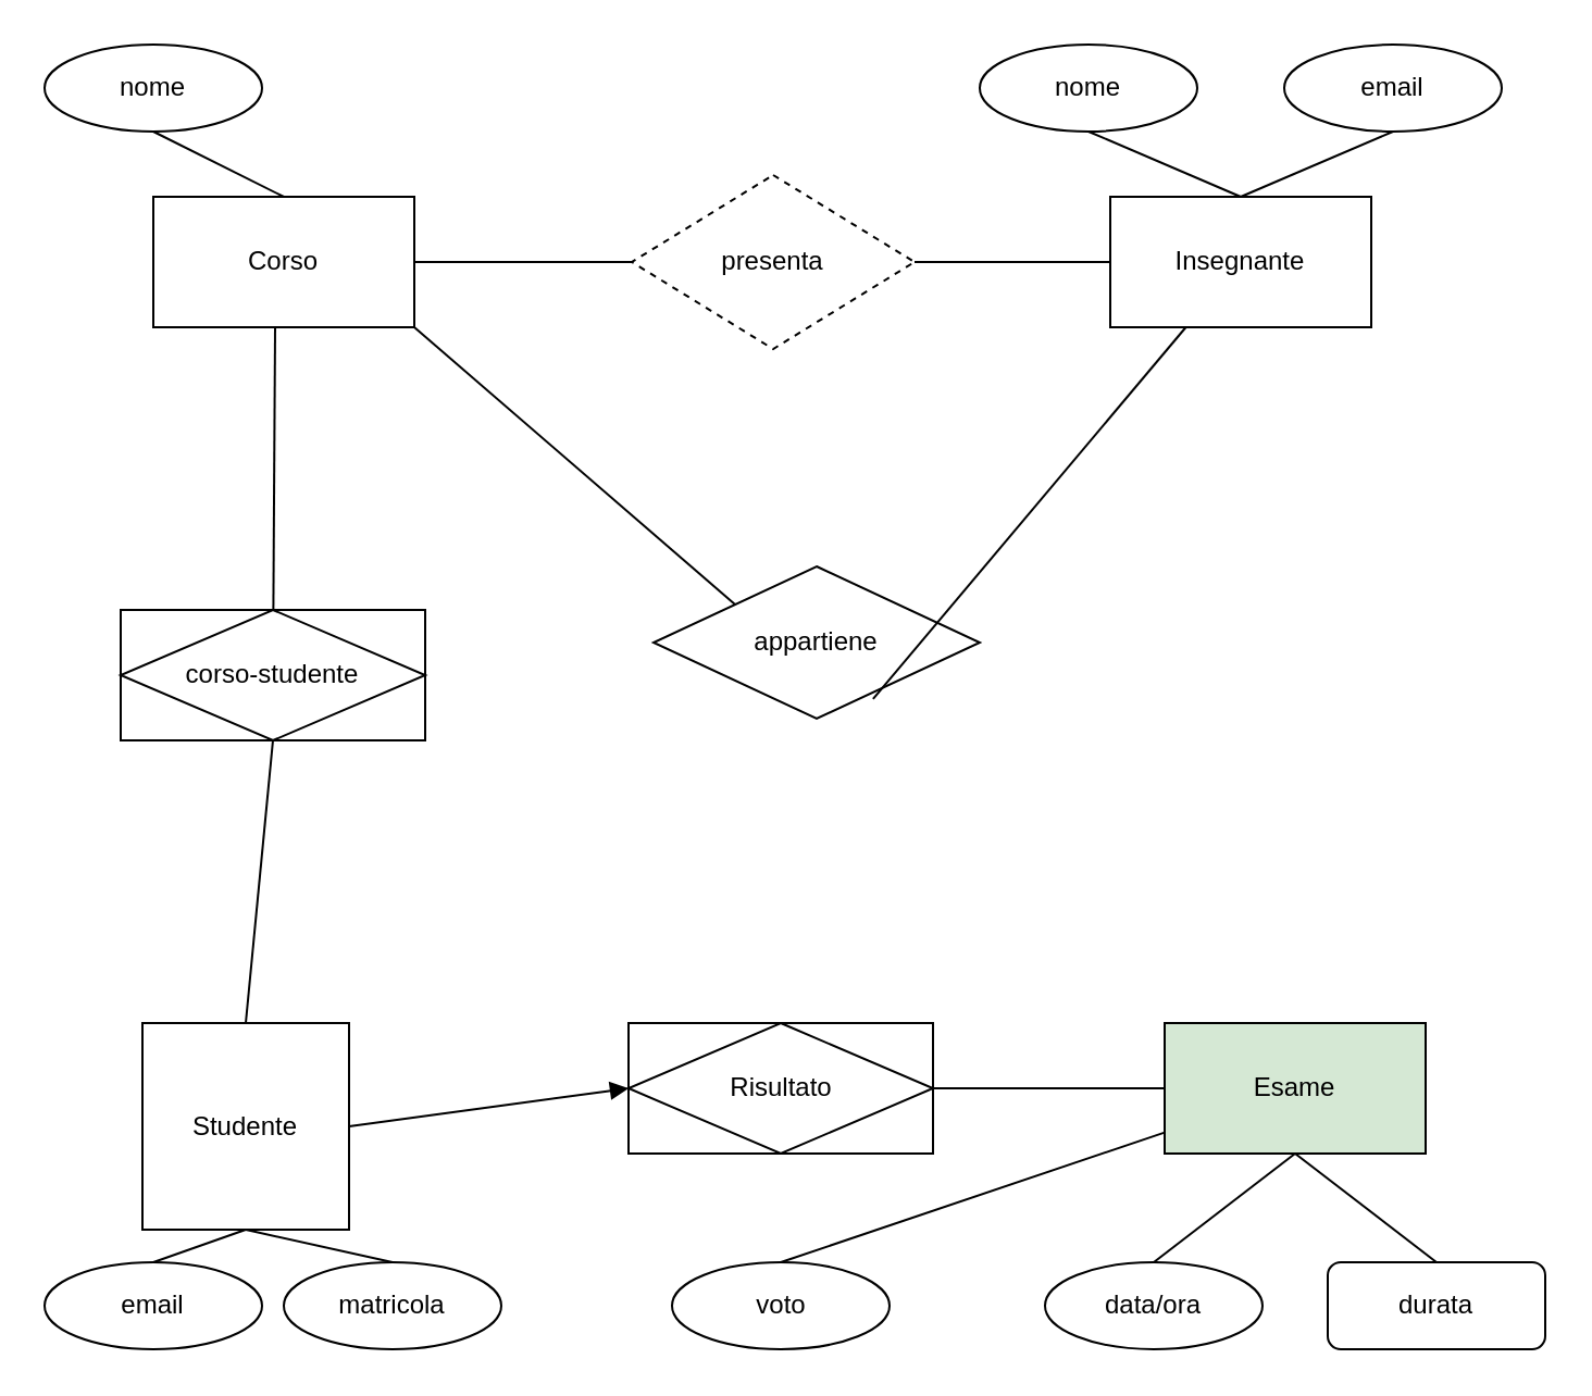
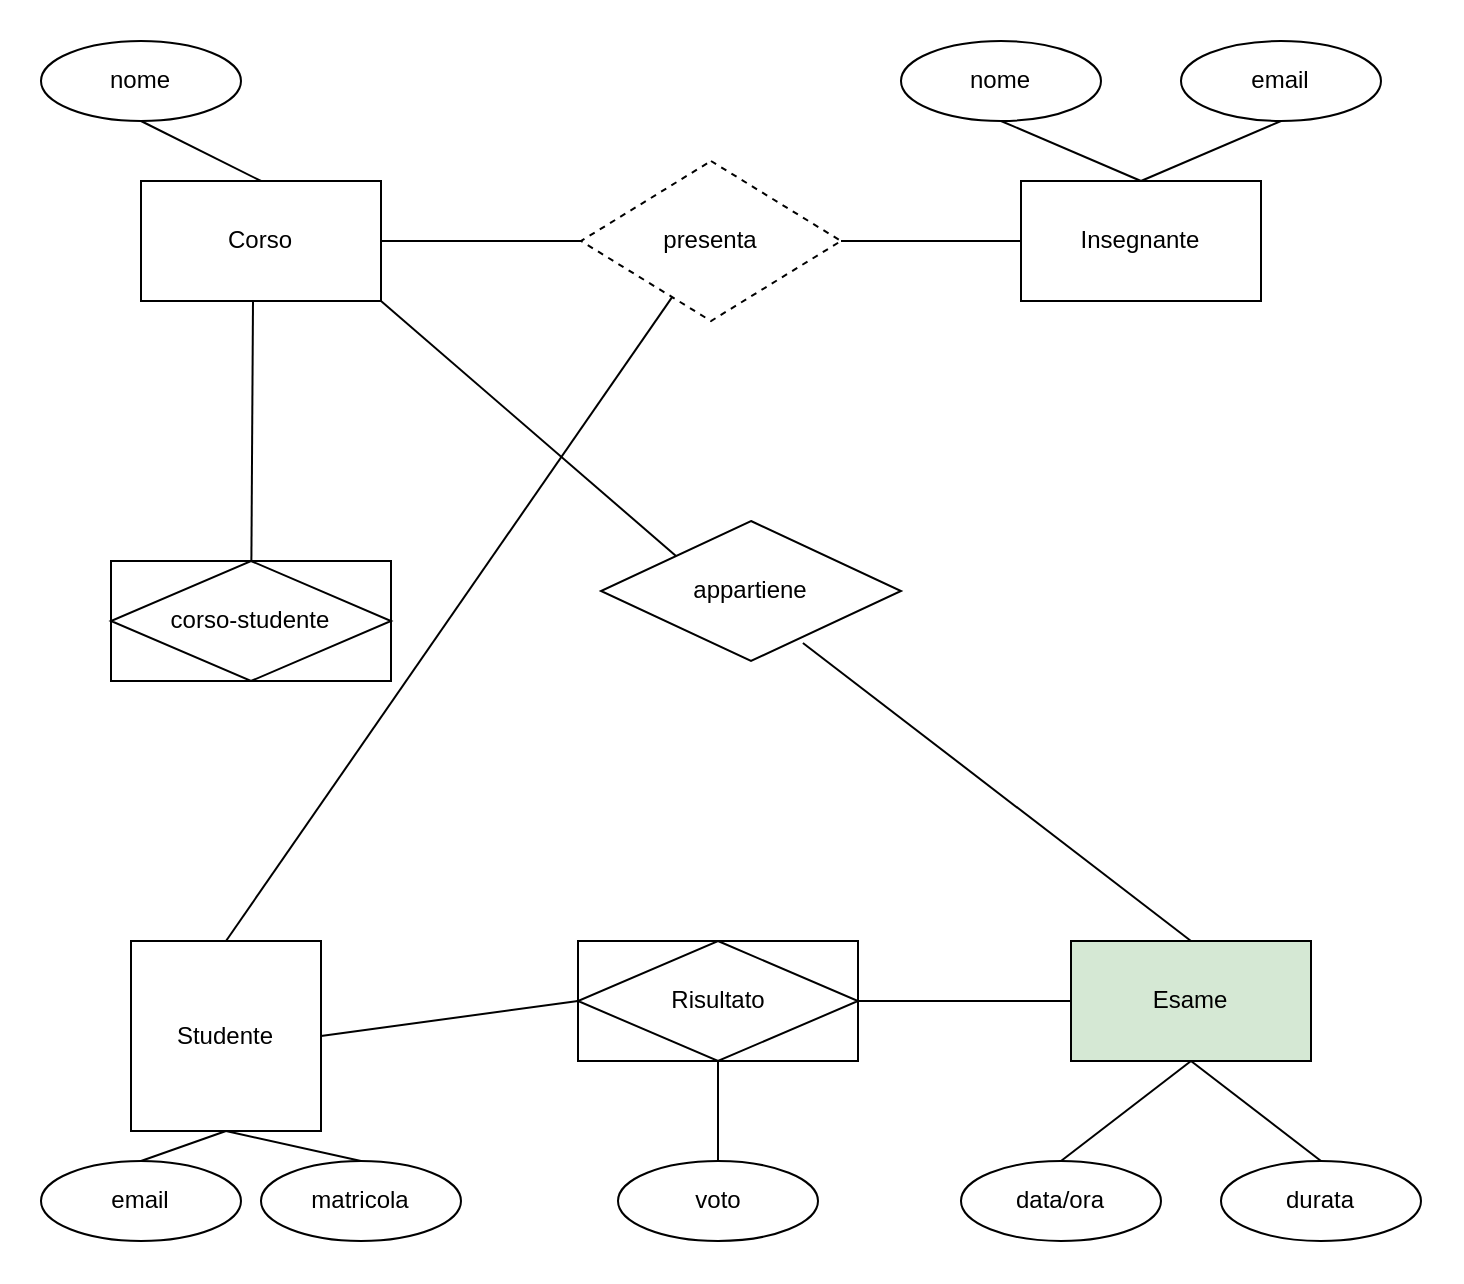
  <mxCell id="0" />
  <mxCell id="1" parent="0" />
  <mxCell id="2" value="Corso" style="rounded=0;whiteSpace=wrap;html=1;" parent="1" vertex="1"><mxGeometry x="70" y="90" width="120" height="60" as="geometry" /></mxCell>
  <mxCell id="3" value="Insegnante" style="rounded=0;whiteSpace=wrap;html=1;" parent="1" vertex="1"><mxGeometry x="510" y="90" width="120" height="60" as="geometry" /></mxCell>
  <mxCell id="4" value="Studente" style="rounded=0;whiteSpace=wrap;html=1;" parent="1" vertex="1"><mxGeometry x="65" y="470" width="95" height="95" as="geometry" /></mxCell>
  <mxCell id="5" value="Esame" style="rounded=0;whiteSpace=wrap;html=1;fillColor=#d5e8d4;" parent="1" vertex="1"><mxGeometry x="535" y="470" width="120" height="60" as="geometry" /></mxCell>
  <mxCell id="6" value="Risultato" style="shape=associativeEntity;whiteSpace=wrap;html=1;align=center;" parent="1" vertex="1"><mxGeometry x="288.5" y="470" width="140" height="60" as="geometry" /></mxCell>
  <mxCell id="7" value="presenta" style="rhombus;whiteSpace=wrap;html=1;dashed=1;" parent="1" vertex="1"><mxGeometry x="290" y="80" width="130" height="80" as="geometry" /></mxCell>
  <mxCell id="8" value="" style="endArrow=none;html=1;rounded=0;entryX=0;entryY=0.5;entryDx=0;entryDy=0;exitX=1;exitY=0.5;exitDx=0;exitDy=0;" parent="1" source="7" target="3" edge="1"><mxGeometry width="50" height="50" relative="1" as="geometry"><mxPoint x="530" y="330" as="sourcePoint" /><mxPoint x="580" y="280" as="targetPoint" /></mxGeometry></mxCell>
  <mxCell id="9" value="" style="endArrow=none;html=1;rounded=0;entryX=0;entryY=0.5;entryDx=0;entryDy=0;exitX=1;exitY=0.5;exitDx=0;exitDy=0;" parent="1" source="2" target="7" edge="1"><mxGeometry width="50" height="50" relative="1" as="geometry"><mxPoint x="530" y="330" as="sourcePoint" /><mxPoint x="580" y="280" as="targetPoint" /></mxGeometry></mxCell>
  <mxCell id="10" value="" style="endArrow=none;html=1;rounded=0;" parent="1" edge="1" source="34"><mxGeometry width="50" height="50" relative="1" as="geometry"><mxPoint x="126" y="340" as="sourcePoint" /><mxPoint x="126" y="150" as="targetPoint" /></mxGeometry></mxCell>
- <mxCell id="11" value="" style="endArrow=none;html=1;rounded=0;entryX=0.5;entryY=1;entryDx=0;entryDy=0;exitX=0.5;exitY=0;exitDx=0;exitDy=0;" parent="1" source="4" target="34" edge="1"><mxGeometry width="50" height="50" relative="1" as="geometry"><mxPoint x="525" y="460" as="sourcePoint" /><mxPoint x="575" y="410" as="targetPoint" /></mxGeometry></mxCell>
- <mxCell id="12" value="" style="endArrow=block;html=1;rounded=0;exitX=1;exitY=0.5;exitDx=0;exitDy=0;entryX=0;entryY=0.5;entryDx=0;entryDy=0;" parent="1" source="4" target="6" edge="1"><mxGeometry width="50" height="50" relative="1" as="geometry"><mxPoint x="525" y="460" as="sourcePoint" /><mxPoint x="575" y="410" as="targetPoint" /></mxGeometry></mxCell>
+ <mxCell id="11" value="" style="endArrow=none;html=1;rounded=0;exitX=0.5;exitY=0;exitDx=0;exitDy=0;" parent="1" source="4" target="7" edge="1"><mxGeometry width="50" height="50" relative="1" as="geometry"><mxPoint x="525" y="460" as="sourcePoint" /><mxPoint x="575" y="410" as="targetPoint" /></mxGeometry></mxCell>
+ <mxCell id="12" value="" style="endArrow=none;html=1;rounded=0;exitX=1;exitY=0.5;exitDx=0;exitDy=0;entryX=0;entryY=0.5;entryDx=0;entryDy=0;" parent="1" source="4" target="6" edge="1"><mxGeometry width="50" height="50" relative="1" as="geometry"><mxPoint x="525" y="460" as="sourcePoint" /><mxPoint x="575" y="410" as="targetPoint" /></mxGeometry></mxCell>
  <mxCell id="13" value="" style="endArrow=none;html=1;rounded=0;exitX=1;exitY=0.5;exitDx=0;exitDy=0;entryX=0;entryY=0.5;entryDx=0;entryDy=0;" parent="1" source="6" target="5" edge="1"><mxGeometry width="50" height="50" relative="1" as="geometry"><mxPoint x="525" y="460" as="sourcePoint" /><mxPoint x="575" y="410" as="targetPoint" /></mxGeometry></mxCell>
  <mxCell id="14" value="appartiene" style="rhombus;whiteSpace=wrap;html=1;rotation=0;" parent="1" vertex="1"><mxGeometry x="300" y="260" width="150" height="70" as="geometry" /></mxCell>
  <mxCell id="15" value="" style="endArrow=none;html=1;rounded=0;entryX=1;entryY=1;entryDx=0;entryDy=0;exitX=0;exitY=0;exitDx=0;exitDy=0;" parent="1" source="14" target="2" edge="1"><mxGeometry width="50" height="50" relative="1" as="geometry"><mxPoint x="530" y="330" as="sourcePoint" /><mxPoint x="580" y="280" as="targetPoint" /></mxGeometry></mxCell>
- <mxCell id="16" value="" style="endArrow=none;html=1;rounded=0;exitX=0.673;exitY=0.871;exitDx=0;exitDy=0;exitPerimeter=0;" parent="1" source="14" target="3" edge="1"><mxGeometry width="50" height="50" relative="1" as="geometry"><mxPoint x="530" y="330" as="sourcePoint" /><mxPoint x="580" y="280" as="targetPoint" /></mxGeometry></mxCell>
+ <mxCell id="16" value="" style="endArrow=none;html=1;rounded=0;exitX=0.673;exitY=0.871;exitDx=0;exitDy=0;entryX=0.5;entryY=0;entryDx=0;entryDy=0;exitPerimeter=0;" parent="1" source="14" target="5" edge="1"><mxGeometry width="50" height="50" relative="1" as="geometry"><mxPoint x="530" y="330" as="sourcePoint" /><mxPoint x="580" y="280" as="targetPoint" /></mxGeometry></mxCell>
  <mxCell id="17" value="nome" style="ellipse;whiteSpace=wrap;html=1;align=center;" parent="1" vertex="1"><mxGeometry x="20" y="20" width="100" height="40" as="geometry" /></mxCell>
  <mxCell id="18" value="email" style="ellipse;whiteSpace=wrap;html=1;align=center;" parent="1" vertex="1"><mxGeometry x="20" y="580" width="100" height="40" as="geometry" /></mxCell>
  <mxCell id="19" value="matricola" style="ellipse;whiteSpace=wrap;html=1;align=center;" parent="1" vertex="1"><mxGeometry x="130" y="580" width="100" height="40" as="geometry" /></mxCell>
  <mxCell id="20" value="data/ora" style="ellipse;whiteSpace=wrap;html=1;align=center;" parent="1" vertex="1"><mxGeometry x="480" y="580" width="100" height="40" as="geometry" /></mxCell>
- <mxCell id="21" value="durata" style="whiteSpace=wrap;html=1;align=center;rounded=1;" parent="1" vertex="1"><mxGeometry x="610" y="580" width="100" height="40" as="geometry" /></mxCell>
+ <mxCell id="21" value="durata" style="ellipse;whiteSpace=wrap;html=1;align=center;" parent="1" vertex="1"><mxGeometry x="610" y="580" width="100" height="40" as="geometry" /></mxCell>
  <mxCell id="22" value="voto" style="ellipse;whiteSpace=wrap;html=1;align=center;" parent="1" vertex="1"><mxGeometry x="308.5" y="580" width="100" height="40" as="geometry" /></mxCell>
  <mxCell id="23" value="nome" style="ellipse;whiteSpace=wrap;html=1;align=center;" parent="1" vertex="1"><mxGeometry x="450" y="20" width="100" height="40" as="geometry" /></mxCell>
  <mxCell id="24" value="email" style="ellipse;whiteSpace=wrap;html=1;align=center;" parent="1" vertex="1"><mxGeometry x="590" y="20" width="100" height="40" as="geometry" /></mxCell>
  <mxCell id="25" value="" style="endArrow=none;html=1;rounded=0;entryX=0.5;entryY=1;entryDx=0;entryDy=0;exitX=0.5;exitY=0;exitDx=0;exitDy=0;" parent="1" source="2" target="17" edge="1"><mxGeometry width="50" height="50" relative="1" as="geometry"><mxPoint x="530" y="330" as="sourcePoint" /><mxPoint x="580" y="280" as="targetPoint" /></mxGeometry></mxCell>
  <mxCell id="26" value="" style="endArrow=none;html=1;rounded=0;entryX=0.5;entryY=1;entryDx=0;entryDy=0;exitX=0.5;exitY=0;exitDx=0;exitDy=0;" parent="1" source="3" target="23" edge="1"><mxGeometry width="50" height="50" relative="1" as="geometry"><mxPoint x="530" y="330" as="sourcePoint" /><mxPoint x="580" y="280" as="targetPoint" /></mxGeometry></mxCell>
  <mxCell id="27" value="" style="endArrow=none;html=1;rounded=0;entryX=0.5;entryY=1;entryDx=0;entryDy=0;exitX=0.5;exitY=0;exitDx=0;exitDy=0;" parent="1" source="3" target="24" edge="1"><mxGeometry width="50" height="50" relative="1" as="geometry"><mxPoint x="530" y="330" as="sourcePoint" /><mxPoint x="580" y="280" as="targetPoint" /></mxGeometry></mxCell>
  <mxCell id="28" value="" style="endArrow=none;html=1;rounded=0;entryX=0.5;entryY=0;entryDx=0;entryDy=0;exitX=0.5;exitY=1;exitDx=0;exitDy=0;" parent="1" source="5" target="21" edge="1"><mxGeometry width="50" height="50" relative="1" as="geometry"><mxPoint x="630" y="540" as="sourcePoint" /><mxPoint x="580" y="280" as="targetPoint" /></mxGeometry></mxCell>
  <mxCell id="29" value="" style="endArrow=none;html=1;rounded=0;exitX=0.5;exitY=0;exitDx=0;exitDy=0;entryX=0.5;entryY=1;entryDx=0;entryDy=0;" parent="1" source="20" target="5" edge="1"><mxGeometry width="50" height="50" relative="1" as="geometry"><mxPoint x="530" y="330" as="sourcePoint" /><mxPoint x="580" y="280" as="targetPoint" /></mxGeometry></mxCell>
- <mxCell id="30" value="" style="endArrow=none;html=1;rounded=0;exitX=0.5;exitY=0;exitDx=0;exitDy=0;" parent="1" target="5" edge="1" source="22"><mxGeometry width="50" height="50" relative="1" as="geometry"><mxPoint x="359" y="580" as="sourcePoint" /><mxPoint x="580" y="280" as="targetPoint" /></mxGeometry></mxCell>
+ <mxCell id="30" value="" style="endArrow=none;html=1;rounded=0;entryX=0.5;entryY=1;entryDx=0;entryDy=0;exitX=0.5;exitY=0;exitDx=0;exitDy=0;" parent="1" target="6" edge="1" source="22"><mxGeometry width="50" height="50" relative="1" as="geometry"><mxPoint x="359" y="580" as="sourcePoint" /><mxPoint x="580" y="280" as="targetPoint" /></mxGeometry></mxCell>
  <mxCell id="31" value="" style="endArrow=none;html=1;rounded=0;exitX=0.5;exitY=1;exitDx=0;exitDy=0;entryX=0.5;entryY=0;entryDx=0;entryDy=0;" parent="1" source="4" target="19" edge="1"><mxGeometry width="50" height="50" relative="1" as="geometry"><mxPoint x="530" y="330" as="sourcePoint" /><mxPoint x="580" y="280" as="targetPoint" /></mxGeometry></mxCell>
  <mxCell id="32" value="" style="endArrow=none;html=1;rounded=0;exitX=0.5;exitY=1;exitDx=0;exitDy=0;entryX=0.5;entryY=0;entryDx=0;entryDy=0;" parent="1" source="4" target="18" edge="1"><mxGeometry width="50" height="50" relative="1" as="geometry"><mxPoint x="530" y="330" as="sourcePoint" /><mxPoint x="580" y="280" as="targetPoint" /></mxGeometry></mxCell>
  <mxCell id="33" value="" style="endArrow=none;html=1;rounded=0;" edge="1" parent="1" target="34"><mxGeometry width="50" height="50" relative="1" as="geometry"><mxPoint x="126" y="340" as="sourcePoint" /><mxPoint x="126" y="150" as="targetPoint" /></mxGeometry></mxCell>
  <mxCell id="34" value="corso-studente" style="shape=associativeEntity;whiteSpace=wrap;html=1;align=center;" parent="1" vertex="1"><mxGeometry x="55" y="280" width="140" height="60" as="geometry" /></mxCell>
